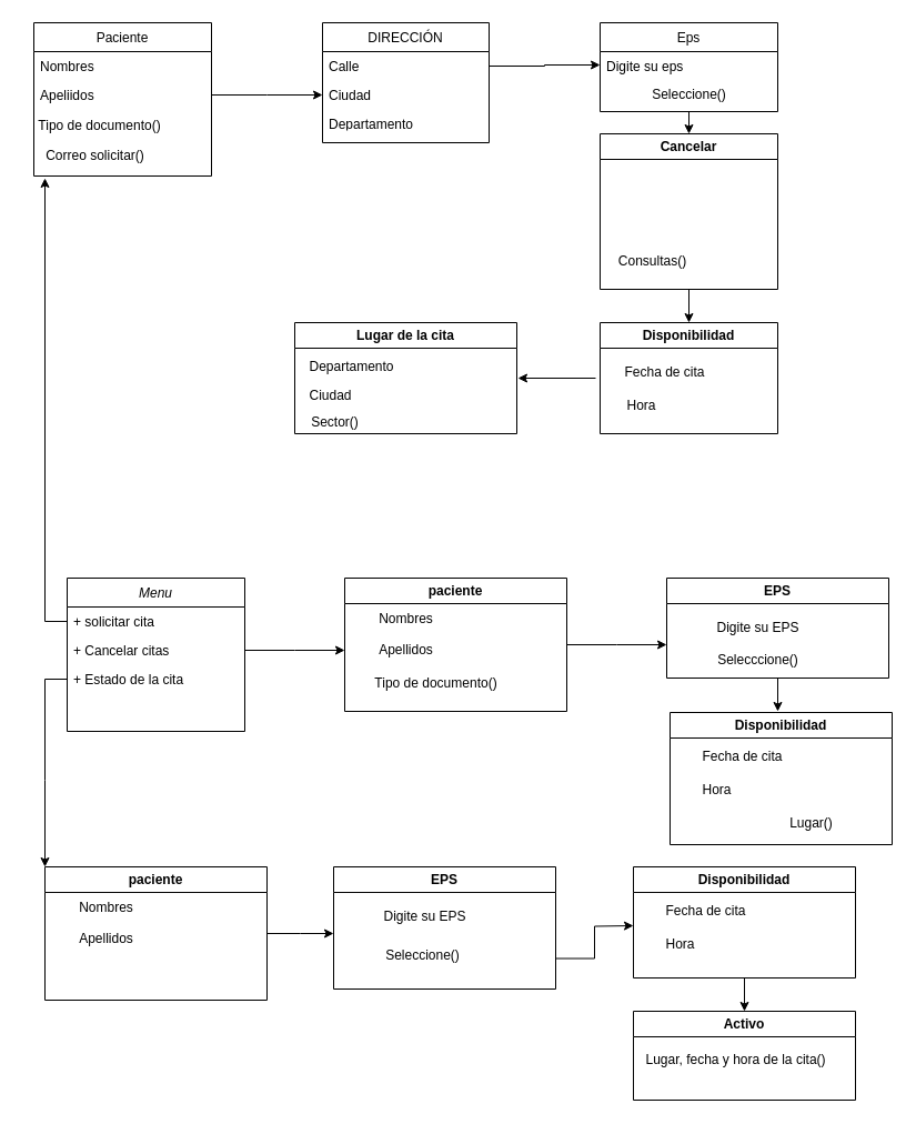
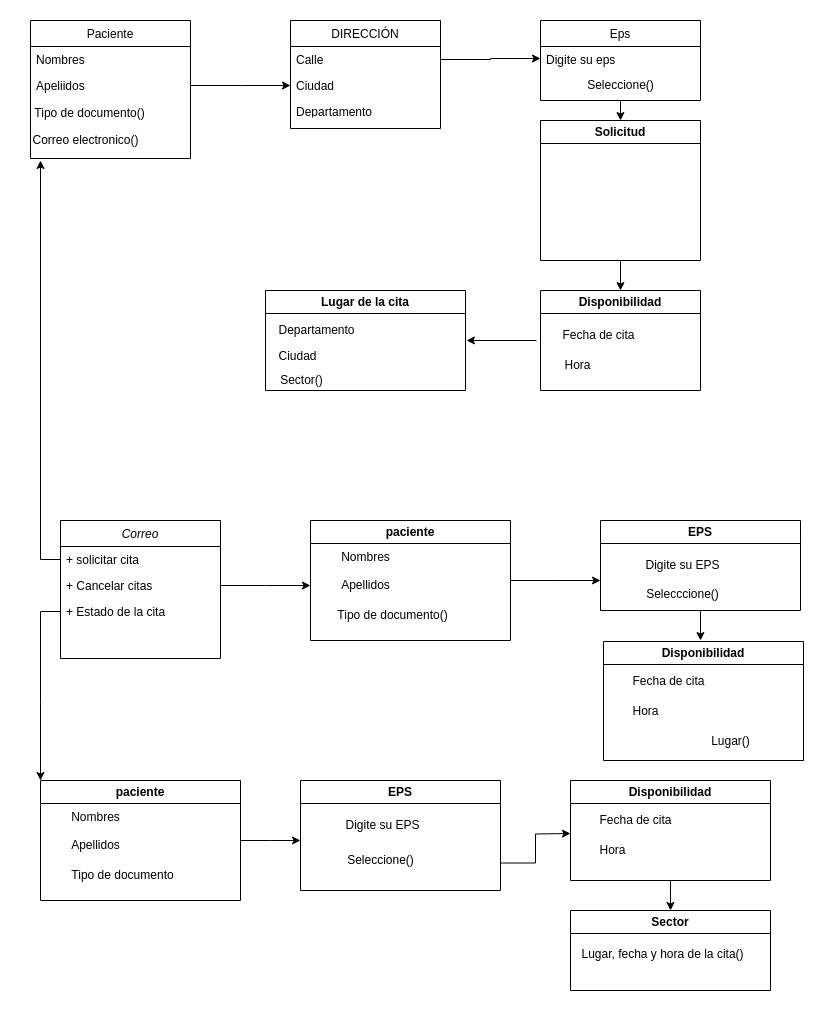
  <mxCell id="0" />
  <mxCell id="1" parent="0" />
- <mxCell id="2" value="Menu" style="swimlane;fontStyle=2;align=center;verticalAlign=top;childLayout=stackLayout;horizontal=1;startSize=26;horizontalStack=0;resizeParent=1;resizeLast=0;collapsible=1;marginBottom=0;rounded=0;shadow=0;strokeWidth=1;" vertex="1" parent="1"><mxGeometry x="60" y="520" width="160" height="138" as="geometry"><mxRectangle x="230" y="140" width="160" height="26" as="alternateBounds" /></mxGeometry></mxCell>
+ <mxCell id="2" value="Correo" style="swimlane;fontStyle=2;align=center;verticalAlign=top;childLayout=stackLayout;horizontal=1;startSize=26;horizontalStack=0;resizeParent=1;resizeLast=0;collapsible=1;marginBottom=0;rounded=0;shadow=0;strokeWidth=1;" vertex="1" parent="1"><mxGeometry x="60" y="520" width="160" height="138" as="geometry"><mxRectangle x="230" y="140" width="160" height="26" as="alternateBounds" /></mxGeometry></mxCell>
  <mxCell id="3" style="edgeStyle=orthogonalEdgeStyle;rounded=0;orthogonalLoop=1;jettySize=auto;html=1;exitX=0;exitY=0.5;exitDx=0;exitDy=0;" edge="1" parent="2" source="4"><mxGeometry relative="1" as="geometry"><mxPoint x="-20" y="-360" as="targetPoint" /></mxGeometry></mxCell>
  <mxCell id="4" value="+ solicitar cita" style="text;align=left;verticalAlign=top;spacingLeft=4;spacingRight=4;overflow=hidden;rotatable=0;points=[[0,0.5],[1,0.5]];portConstraint=eastwest;" vertex="1" parent="2"><mxGeometry y="26" width="160" height="26" as="geometry" /></mxCell>
  <mxCell id="5" style="edgeStyle=orthogonalEdgeStyle;rounded=0;orthogonalLoop=1;jettySize=auto;html=1;exitX=1;exitY=0.5;exitDx=0;exitDy=0;" edge="1" parent="2" source="6"><mxGeometry relative="1" as="geometry"><mxPoint x="250" y="65" as="targetPoint" /></mxGeometry></mxCell>
  <mxCell id="6" value="+ Cancelar citas" style="text;align=left;verticalAlign=top;spacingLeft=4;spacingRight=4;overflow=hidden;rotatable=0;points=[[0,0.5],[1,0.5]];portConstraint=eastwest;rounded=0;shadow=0;html=0;" vertex="1" parent="2"><mxGeometry y="52" width="160" height="26" as="geometry" /></mxCell>
  <mxCell id="7" style="edgeStyle=orthogonalEdgeStyle;rounded=0;orthogonalLoop=1;jettySize=auto;html=1;exitX=0;exitY=0.5;exitDx=0;exitDy=0;" edge="1" parent="2" source="8"><mxGeometry relative="1" as="geometry"><mxPoint x="-20" y="260" as="targetPoint" /></mxGeometry></mxCell>
  <mxCell id="8" value="+ Estado de la cita" style="text;align=left;verticalAlign=top;spacingLeft=4;spacingRight=4;overflow=hidden;rotatable=0;points=[[0,0.5],[1,0.5]];portConstraint=eastwest;rounded=0;shadow=0;html=0;" vertex="1" parent="2"><mxGeometry y="78" width="160" height="26" as="geometry" /></mxCell>
  <mxCell id="9" value="Paciente" style="swimlane;fontStyle=0;align=center;verticalAlign=top;childLayout=stackLayout;horizontal=1;startSize=26;horizontalStack=0;resizeParent=1;resizeLast=0;collapsible=1;marginBottom=0;rounded=0;shadow=0;strokeWidth=1;" vertex="1" parent="1"><mxGeometry x="30" y="20" width="160" height="138" as="geometry"><mxRectangle x="130" y="380" width="160" height="26" as="alternateBounds" /></mxGeometry></mxCell>
  <mxCell id="10" value="Nombres" style="text;align=left;verticalAlign=top;spacingLeft=4;spacingRight=4;overflow=hidden;rotatable=0;points=[[0,0.5],[1,0.5]];portConstraint=eastwest;" vertex="1" parent="9"><mxGeometry y="26" width="160" height="26" as="geometry" /></mxCell>
  <mxCell id="11" style="edgeStyle=orthogonalEdgeStyle;rounded=0;orthogonalLoop=1;jettySize=auto;html=1;exitX=1;exitY=0.5;exitDx=0;exitDy=0;" edge="1" parent="9" source="12"><mxGeometry relative="1" as="geometry"><mxPoint x="260" y="65" as="targetPoint" /></mxGeometry></mxCell>
  <mxCell id="12" value="Apeliidos" style="text;align=left;verticalAlign=top;spacingLeft=4;spacingRight=4;overflow=hidden;rotatable=0;points=[[0,0.5],[1,0.5]];portConstraint=eastwest;rounded=0;shadow=0;html=0;" vertex="1" parent="9"><mxGeometry y="52" width="160" height="26" as="geometry" /></mxCell>
  <mxCell id="13" style="edgeStyle=orthogonalEdgeStyle;rounded=0;orthogonalLoop=1;jettySize=auto;html=1;exitX=0.5;exitY=1;exitDx=0;exitDy=0;entryX=0.5;entryY=0;entryDx=0;entryDy=0;" edge="1" parent="1" source="14" target="22"><mxGeometry relative="1" as="geometry" /></mxCell>
  <mxCell id="14" value="Eps" style="swimlane;fontStyle=0;align=center;verticalAlign=top;childLayout=stackLayout;horizontal=1;startSize=26;horizontalStack=0;resizeParent=1;resizeLast=0;collapsible=1;marginBottom=0;rounded=0;shadow=0;strokeWidth=1;" vertex="1" parent="1"><mxGeometry x="540" y="20" width="160" height="80" as="geometry"><mxRectangle x="340" y="380" width="170" height="26" as="alternateBounds" /></mxGeometry></mxCell>
  <mxCell id="15" value="Digite su eps" style="text;align=left;verticalAlign=top;spacingLeft=4;spacingRight=4;overflow=hidden;rotatable=0;points=[[0,0.5],[1,0.5]];portConstraint=eastwest;" vertex="1" parent="14"><mxGeometry y="26" width="160" height="24" as="geometry" /></mxCell>
  <mxCell id="16" value="Seleccione()" style="text;html=1;align=center;verticalAlign=middle;resizable=0;points=[];autosize=1;strokeColor=none;fillColor=none;" vertex="1" parent="14"><mxGeometry y="50" width="160" height="30" as="geometry" /></mxCell>
  <mxCell id="17" value="DIRECCIÓN" style="swimlane;fontStyle=0;align=center;verticalAlign=top;childLayout=stackLayout;horizontal=1;startSize=26;horizontalStack=0;resizeParent=1;resizeLast=0;collapsible=1;marginBottom=0;rounded=0;shadow=0;strokeWidth=1;" vertex="1" parent="1"><mxGeometry x="290" y="20" width="150" height="108" as="geometry"><mxRectangle x="550" y="140" width="160" height="26" as="alternateBounds" /></mxGeometry></mxCell>
  <mxCell id="18" value="Calle" style="text;align=left;verticalAlign=top;spacingLeft=4;spacingRight=4;overflow=hidden;rotatable=0;points=[[0,0.5],[1,0.5]];portConstraint=eastwest;" vertex="1" parent="17"><mxGeometry y="26" width="150" height="26" as="geometry" /></mxCell>
  <mxCell id="19" value="Ciudad" style="text;align=left;verticalAlign=top;spacingLeft=4;spacingRight=4;overflow=hidden;rotatable=0;points=[[0,0.5],[1,0.5]];portConstraint=eastwest;rounded=0;shadow=0;html=0;" vertex="1" parent="17"><mxGeometry y="52" width="150" height="26" as="geometry" /></mxCell>
  <mxCell id="20" value="Departamento" style="text;align=left;verticalAlign=top;spacingLeft=4;spacingRight=4;overflow=hidden;rotatable=0;points=[[0,0.5],[1,0.5]];portConstraint=eastwest;rounded=0;shadow=0;html=0;" vertex="1" parent="17"><mxGeometry y="78" width="150" height="14" as="geometry" /></mxCell>
  <mxCell id="21" style="edgeStyle=orthogonalEdgeStyle;rounded=0;orthogonalLoop=1;jettySize=auto;html=1;exitX=0.5;exitY=1;exitDx=0;exitDy=0;entryX=0.5;entryY=0;entryDx=0;entryDy=0;" edge="1" parent="1" source="22" target="25"><mxGeometry relative="1" as="geometry" /></mxCell>
- <mxCell id="22" value="&lt;font style=&quot;vertical-align: inherit;&quot;&gt;&lt;font style=&quot;vertical-align: inherit;&quot;&gt;Cancelar&lt;/font&gt;&lt;/font&gt;" style="swimlane;whiteSpace=wrap;html=1;" vertex="1" parent="1"><mxGeometry x="540" y="120" width="160" height="140" as="geometry" /></mxCell>
- <mxCell id="23" value="&lt;font style=&quot;vertical-align: inherit;&quot;&gt;&lt;font style=&quot;vertical-align: inherit;&quot;&gt;Consultas()&lt;/font&gt;&lt;/font&gt;" style="text;html=1;align=center;verticalAlign=middle;resizable=0;points=[];autosize=1;strokeColor=none;fillColor=none;" vertex="1" parent="22"><mxGeometry x="7" y="100" width="80" height="30" as="geometry" /></mxCell>
+ <mxCell id="22" value="&lt;font style=&quot;vertical-align: inherit;&quot;&gt;&lt;font style=&quot;vertical-align: inherit;&quot;&gt;Solicitud&lt;/font&gt;&lt;/font&gt;" style="swimlane;whiteSpace=wrap;html=1;" vertex="1" parent="1"><mxGeometry x="540" y="120" width="160" height="140" as="geometry" /></mxCell>
  <mxCell id="24" style="edgeStyle=orthogonalEdgeStyle;rounded=0;orthogonalLoop=1;jettySize=auto;html=1;exitX=0;exitY=0.5;exitDx=0;exitDy=0;" edge="1" parent="1"><mxGeometry relative="1" as="geometry"><mxPoint x="466" y="340" as="targetPoint" /><mxPoint x="536" y="340" as="sourcePoint" /></mxGeometry></mxCell>
  <mxCell id="25" value="&lt;font style=&quot;vertical-align: inherit;&quot;&gt;&lt;font style=&quot;vertical-align: inherit;&quot;&gt;Disponibilidad&lt;/font&gt;&lt;/font&gt;" style="swimlane;whiteSpace=wrap;html=1;" vertex="1" parent="1"><mxGeometry x="540" y="290" width="160" height="100" as="geometry" /></mxCell>
  <mxCell id="26" value="&lt;font style=&quot;vertical-align: inherit;&quot;&gt;&lt;font style=&quot;vertical-align: inherit;&quot;&gt;Fecha de cita&lt;/font&gt;&lt;/font&gt;" style="text;html=1;align=center;verticalAlign=middle;resizable=0;points=[];autosize=1;strokeColor=none;fillColor=none;" vertex="1" parent="25"><mxGeometry x="8" y="30" width="100" height="30" as="geometry" /></mxCell>
  <mxCell id="27" value="&lt;font style=&quot;vertical-align: inherit;&quot;&gt;&lt;font style=&quot;vertical-align: inherit;&quot;&gt;Hora&lt;/font&gt;&lt;/font&gt;" style="text;html=1;align=center;verticalAlign=middle;resizable=0;points=[];autosize=1;strokeColor=none;fillColor=none;" vertex="1" parent="25"><mxGeometry x="12" y="60" width="50" height="30" as="geometry" /></mxCell>
  <mxCell id="28" style="edgeStyle=orthogonalEdgeStyle;rounded=0;orthogonalLoop=1;jettySize=auto;html=1;exitX=1;exitY=0.5;exitDx=0;exitDy=0;" edge="1" parent="1" source="29"><mxGeometry relative="1" as="geometry"><mxPoint x="600" y="580" as="targetPoint" /></mxGeometry></mxCell>
  <mxCell id="29" value="&lt;font style=&quot;vertical-align: inherit;&quot;&gt;&lt;font style=&quot;vertical-align: inherit;&quot;&gt;&lt;font style=&quot;vertical-align: inherit;&quot;&gt;&lt;font style=&quot;vertical-align: inherit;&quot;&gt;paciente&lt;/font&gt;&lt;/font&gt;&lt;/font&gt;&lt;/font&gt;" style="swimlane;whiteSpace=wrap;html=1;" vertex="1" parent="1"><mxGeometry x="310" y="520" width="200" height="120" as="geometry" /></mxCell>
  <mxCell id="30" value="&lt;font style=&quot;vertical-align: inherit;&quot;&gt;&lt;font style=&quot;vertical-align: inherit;&quot;&gt;&lt;font style=&quot;vertical-align: inherit;&quot;&gt;&lt;font style=&quot;vertical-align: inherit;&quot;&gt;Apellidos&lt;/font&gt;&lt;/font&gt;&lt;/font&gt;&lt;/font&gt;" style="text;html=1;align=center;verticalAlign=middle;resizable=0;points=[];autosize=1;strokeColor=none;fillColor=none;" vertex="1" parent="29"><mxGeometry x="20" y="50" width="70" height="30" as="geometry" /></mxCell>
  <mxCell id="31" value="&lt;font style=&quot;vertical-align: inherit;&quot;&gt;&lt;font style=&quot;vertical-align: inherit;&quot;&gt;Tipo de documento()&lt;/font&gt;&lt;/font&gt;" style="text;html=1;align=center;verticalAlign=middle;resizable=0;points=[];autosize=1;strokeColor=none;fillColor=none;" vertex="1" parent="29"><mxGeometry x="17" y="80" width="130" height="30" as="geometry" /></mxCell>
  <mxCell id="32" value="&lt;font style=&quot;vertical-align: inherit;&quot;&gt;&lt;font style=&quot;vertical-align: inherit;&quot;&gt;Nombres&lt;/font&gt;&lt;/font&gt;" style="text;html=1;align=center;verticalAlign=middle;resizable=0;points=[];autosize=1;strokeColor=none;fillColor=none;" vertex="1" parent="29"><mxGeometry x="20" y="22" width="70" height="30" as="geometry" /></mxCell>
  <mxCell id="33" style="edgeStyle=orthogonalEdgeStyle;rounded=0;orthogonalLoop=1;jettySize=auto;html=1;exitX=0.5;exitY=1;exitDx=0;exitDy=0;" edge="1" parent="1" source="34"><mxGeometry relative="1" as="geometry"><mxPoint x="700" y="640" as="targetPoint" /></mxGeometry></mxCell>
  <mxCell id="34" value="&lt;font style=&quot;vertical-align: inherit;&quot;&gt;&lt;font style=&quot;vertical-align: inherit;&quot;&gt;EPS&lt;/font&gt;&lt;/font&gt;" style="swimlane;whiteSpace=wrap;html=1;" vertex="1" parent="1"><mxGeometry x="600" y="520" width="200" height="90" as="geometry" /></mxCell>
  <mxCell id="35" value="&lt;font style=&quot;vertical-align: inherit;&quot;&gt;&lt;font style=&quot;vertical-align: inherit;&quot;&gt;Digite su EPS&lt;/font&gt;&lt;/font&gt;" style="text;html=1;align=center;verticalAlign=middle;resizable=0;points=[];autosize=1;strokeColor=none;fillColor=none;" vertex="1" parent="34"><mxGeometry x="32" y="30" width="100" height="30" as="geometry" /></mxCell>
  <mxCell id="36" value="Disponibilidad" style="swimlane;whiteSpace=wrap;html=1;" vertex="1" parent="1"><mxGeometry x="603" y="641" width="200" height="119" as="geometry" /></mxCell>
  <mxCell id="37" value="Fecha de cita" style="text;html=1;align=center;verticalAlign=middle;resizable=0;points=[];autosize=1;strokeColor=none;fillColor=none;" vertex="1" parent="36"><mxGeometry x="15" y="25" width="100" height="30" as="geometry" /></mxCell>
  <mxCell id="38" value="Hora" style="text;html=1;align=center;verticalAlign=middle;resizable=0;points=[];autosize=1;strokeColor=none;fillColor=none;" vertex="1" parent="36"><mxGeometry x="17" y="55" width="50" height="30" as="geometry" /></mxCell>
  <mxCell id="39" value="Lugar()" style="text;html=1;align=center;verticalAlign=middle;resizable=0;points=[];autosize=1;strokeColor=none;fillColor=none;" vertex="1" parent="36"><mxGeometry x="97" y="85" width="60" height="30" as="geometry" /></mxCell>
  <mxCell id="40" style="edgeStyle=orthogonalEdgeStyle;rounded=0;orthogonalLoop=1;jettySize=auto;html=1;exitX=1;exitY=0.5;exitDx=0;exitDy=0;entryX=0;entryY=0.5;entryDx=0;entryDy=0;" edge="1" parent="1" source="18" target="15"><mxGeometry relative="1" as="geometry" /></mxCell>
  <mxCell id="41" value="Lugar de la cita" style="swimlane;whiteSpace=wrap;html=1;" vertex="1" parent="1"><mxGeometry x="265" y="290" width="200" height="100" as="geometry" /></mxCell>
  <mxCell id="42" value="Departamento" style="text;html=1;align=center;verticalAlign=middle;resizable=0;points=[];autosize=1;strokeColor=none;fillColor=none;" vertex="1" parent="1"><mxGeometry x="266" y="315" width="100" height="30" as="geometry" /></mxCell>
  <mxCell id="43" value="Ciudad" style="text;html=1;align=center;verticalAlign=middle;resizable=0;points=[];autosize=1;strokeColor=none;fillColor=none;" vertex="1" parent="1"><mxGeometry x="267" y="341" width="60" height="30" as="geometry" /></mxCell>
  <mxCell id="44" style="edgeStyle=orthogonalEdgeStyle;rounded=0;orthogonalLoop=1;jettySize=auto;html=1;exitX=1;exitY=0.5;exitDx=0;exitDy=0;" edge="1" parent="1" source="45"><mxGeometry relative="1" as="geometry"><mxPoint x="300" y="840" as="targetPoint" /></mxGeometry></mxCell>
  <mxCell id="45" value="&lt;font style=&quot;vertical-align: inherit;&quot;&gt;&lt;font style=&quot;vertical-align: inherit;&quot;&gt;&lt;font style=&quot;vertical-align: inherit;&quot;&gt;&lt;font style=&quot;vertical-align: inherit;&quot;&gt;paciente&lt;/font&gt;&lt;/font&gt;&lt;/font&gt;&lt;/font&gt;" style="swimlane;whiteSpace=wrap;html=1;" vertex="1" parent="1"><mxGeometry x="40" y="780" width="200" height="120" as="geometry" /></mxCell>
  <mxCell id="46" value="&lt;font style=&quot;vertical-align: inherit;&quot;&gt;&lt;font style=&quot;vertical-align: inherit;&quot;&gt;&lt;font style=&quot;vertical-align: inherit;&quot;&gt;&lt;font style=&quot;vertical-align: inherit;&quot;&gt;Apellidos&lt;/font&gt;&lt;/font&gt;&lt;/font&gt;&lt;/font&gt;" style="text;html=1;align=center;verticalAlign=middle;resizable=0;points=[];autosize=1;strokeColor=none;fillColor=none;" vertex="1" parent="45"><mxGeometry x="20" y="50" width="70" height="30" as="geometry" /></mxCell>
+ <mxCell id="47" value="&lt;font style=&quot;vertical-align: inherit;&quot;&gt;&lt;font style=&quot;vertical-align: inherit;&quot;&gt;Tipo de documento&lt;/font&gt;&lt;/font&gt;" style="text;html=1;align=center;verticalAlign=middle;resizable=0;points=[];autosize=1;strokeColor=none;fillColor=none;" vertex="1" parent="45"><mxGeometry x="17" y="80" width="130" height="30" as="geometry" /></mxCell>
  <mxCell id="48" value="&lt;font style=&quot;vertical-align: inherit;&quot;&gt;&lt;font style=&quot;vertical-align: inherit;&quot;&gt;Nombres&lt;/font&gt;&lt;/font&gt;" style="text;html=1;align=center;verticalAlign=middle;resizable=0;points=[];autosize=1;strokeColor=none;fillColor=none;" vertex="1" parent="45"><mxGeometry x="20" y="22" width="70" height="30" as="geometry" /></mxCell>
  <mxCell id="49" style="edgeStyle=orthogonalEdgeStyle;rounded=0;orthogonalLoop=1;jettySize=auto;html=1;exitX=1;exitY=0.75;exitDx=0;exitDy=0;" edge="1" parent="1" source="50"><mxGeometry relative="1" as="geometry"><mxPoint x="570" y="833" as="targetPoint" /></mxGeometry></mxCell>
  <mxCell id="50" value="&lt;font style=&quot;vertical-align: inherit;&quot;&gt;&lt;font style=&quot;vertical-align: inherit;&quot;&gt;EPS&lt;/font&gt;&lt;/font&gt;" style="swimlane;whiteSpace=wrap;html=1;" vertex="1" parent="1"><mxGeometry x="300" y="780" width="200" height="110" as="geometry" /></mxCell>
  <mxCell id="51" value="&lt;font style=&quot;vertical-align: inherit;&quot;&gt;&lt;font style=&quot;vertical-align: inherit;&quot;&gt;Digite su EPS&lt;/font&gt;&lt;/font&gt;" style="text;html=1;align=center;verticalAlign=middle;resizable=0;points=[];autosize=1;strokeColor=none;fillColor=none;" vertex="1" parent="50"><mxGeometry x="32" y="30" width="100" height="30" as="geometry" /></mxCell>
  <mxCell id="52" style="edgeStyle=orthogonalEdgeStyle;rounded=0;orthogonalLoop=1;jettySize=auto;html=1;exitX=0.5;exitY=1;exitDx=0;exitDy=0;" edge="1" parent="1" source="53" target="56"><mxGeometry relative="1" as="geometry"><mxPoint x="670" y="940" as="targetPoint" /></mxGeometry></mxCell>
  <mxCell id="53" value="Disponibilidad" style="swimlane;whiteSpace=wrap;html=1;" vertex="1" parent="1"><mxGeometry x="570" y="780" width="200" height="100" as="geometry" /></mxCell>
  <mxCell id="54" value="Fecha de cita" style="text;html=1;align=center;verticalAlign=middle;resizable=0;points=[];autosize=1;strokeColor=none;fillColor=none;" vertex="1" parent="53"><mxGeometry x="15" y="25" width="100" height="30" as="geometry" /></mxCell>
  <mxCell id="55" value="Hora" style="text;html=1;align=center;verticalAlign=middle;resizable=0;points=[];autosize=1;strokeColor=none;fillColor=none;" vertex="1" parent="53"><mxGeometry x="17" y="55" width="50" height="30" as="geometry" /></mxCell>
- <mxCell id="56" value="Activo" style="swimlane;whiteSpace=wrap;html=1;" vertex="1" parent="1"><mxGeometry x="570" y="910" width="200" height="80" as="geometry" /></mxCell>
+ <mxCell id="56" value="Sector" style="swimlane;whiteSpace=wrap;html=1;" vertex="1" parent="1"><mxGeometry x="570" y="910" width="200" height="80" as="geometry" /></mxCell>
  <mxCell id="57" value="Lugar, fecha y hora de la cita()" style="text;html=1;align=center;verticalAlign=middle;resizable=0;points=[];autosize=1;strokeColor=none;fillColor=none;" vertex="1" parent="1"><mxGeometry x="567" y="939" width="190" height="30" as="geometry" /></mxCell>
- <mxCell id="58" value="Correo solicitar()" style="text;html=1;align=center;verticalAlign=middle;resizable=0;points=[];autosize=1;strokeColor=none;fillColor=none;" vertex="1" parent="1"><mxGeometry y="125" width="130" height="30" as="geometry" x="20" /></mxCell>
+ <mxCell id="58" value="Correo electronico()" style="text;html=1;align=center;verticalAlign=middle;resizable=0;points=[];autosize=1;strokeColor=none;fillColor=none;" vertex="1" parent="1"><mxGeometry y="125" width="130" height="30" as="geometry" x="20" /></mxCell>
  <mxCell id="59" value="Tipo de documento()" style="text;html=1;align=center;verticalAlign=middle;resizable=0;points=[];autosize=1;strokeColor=none;fillColor=none;" vertex="1" parent="1"><mxGeometry x="24" y="98" width="130" height="30" as="geometry" /></mxCell>
  <mxCell id="60" value="Sector()" style="text;html=1;align=center;verticalAlign=middle;resizable=0;points=[];autosize=1;strokeColor=none;fillColor=none;" vertex="1" parent="1"><mxGeometry x="266" y="365" width="70" height="30" as="geometry" /></mxCell>
  <mxCell id="61" value="Seleccione()" style="text;html=1;align=center;verticalAlign=middle;resizable=0;points=[];autosize=1;strokeColor=none;fillColor=none;" vertex="1" parent="1"><mxGeometry x="335" y="845" width="90" height="30" as="geometry" /></mxCell>
  <mxCell id="62" value="Selecccione()" style="text;html=1;align=center;verticalAlign=middle;resizable=0;points=[];autosize=1;strokeColor=none;fillColor=none;" vertex="1" parent="1"><mxGeometry x="632" y="579" width="100" height="30" as="geometry" /></mxCell>
